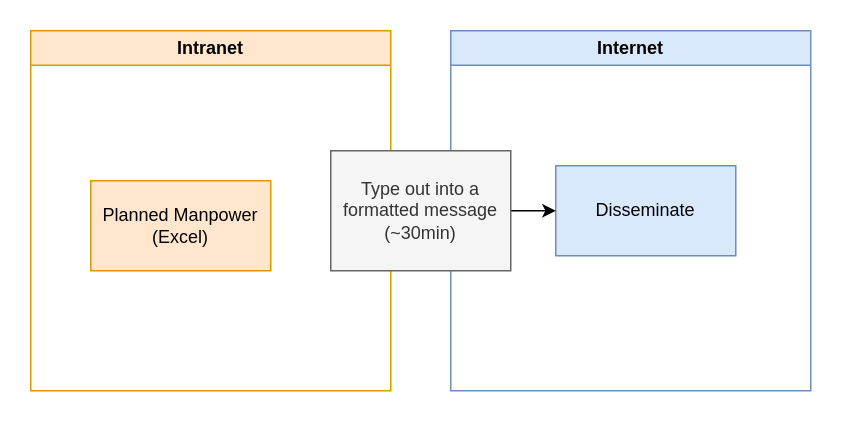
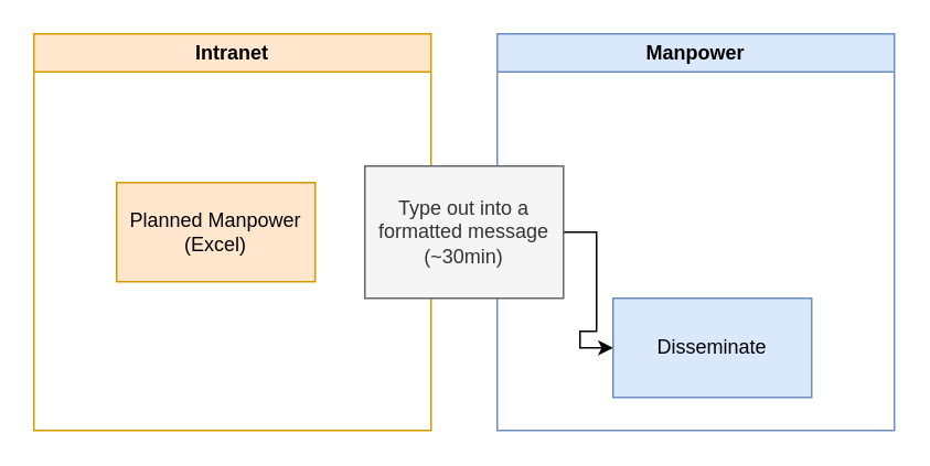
  <mxCell id="0" />
  <mxCell id="1" parent="0" />
  <mxCell id="2" value="Intranet" style="swimlane;whiteSpace=wrap;html=1;fillColor=#ffe6cc;strokeColor=#d79b00;" vertex="1" parent="1"><mxGeometry x="20" y="20" width="240" height="240" as="geometry"><mxRectangle x="80" y="360" width="80" height="30" as="alternateBounds" /></mxGeometry></mxCell>
- <mxCell id="3" value="Planned Manpower&lt;div&gt;(Excel)&lt;/div&gt;" style="rounded=0;whiteSpace=wrap;html=1;fillColor=#ffe6cc;strokeColor=#d79b00;" vertex="1" parent="2"><mxGeometry x="40" y="100" width="120" height="60" as="geometry" /></mxCell>
- <mxCell id="4" value="Internet" style="swimlane;whiteSpace=wrap;html=1;fillColor=#dae8fc;strokeColor=#6c8ebf;" vertex="1" parent="1"><mxGeometry x="300" y="20" width="240" height="240" as="geometry"><mxRectangle x="80" y="360" width="80" height="30" as="alternateBounds" /></mxGeometry></mxCell>
- <mxCell id="5" value="Disseminate" style="rounded=0;whiteSpace=wrap;html=1;fillColor=#dae8fc;strokeColor=#6c8ebf;" vertex="1" parent="4"><mxGeometry x="70" y="90" width="120" height="60" as="geometry" /></mxCell>
+ <mxCell id="3" value="Planned Manpower&lt;div&gt;(Excel)&lt;/div&gt;" style="rounded=0;whiteSpace=wrap;html=1;fillColor=#ffe6cc;strokeColor=#d79b00;" vertex="1" parent="2"><mxGeometry x="50" y="90" width="120" height="60" as="geometry" /></mxCell>
+ <mxCell id="4" value="Manpower" style="swimlane;whiteSpace=wrap;html=1;fillColor=#dae8fc;strokeColor=#6c8ebf;" vertex="1" parent="1"><mxGeometry x="300" y="20" width="240" height="240" as="geometry"><mxRectangle x="80" y="360" width="80" height="30" as="alternateBounds" /></mxGeometry></mxCell>
+ <mxCell id="5" value="Disseminate" style="rounded=0;whiteSpace=wrap;html=1;fillColor=#dae8fc;strokeColor=#6c8ebf;" vertex="1" parent="4"><mxGeometry x="70" y="160" width="120" height="60" as="geometry" /></mxCell>
  <mxCell id="6" value="" style="edgeStyle=orthogonalEdgeStyle;rounded=0;orthogonalLoop=1;jettySize=auto;html=1;" edge="1" parent="1" source="7" target="5"><mxGeometry relative="1" as="geometry" /></mxCell>
  <mxCell id="7" value="Type out into a formatted message&lt;div&gt;(~30min)&lt;/div&gt;" style="rounded=0;whiteSpace=wrap;html=1;fillColor=#f5f5f5;strokeColor=#666666;fontColor=#333333;" vertex="1" parent="1"><mxGeometry x="220" y="100" width="120" height="80" as="geometry" /></mxCell>
